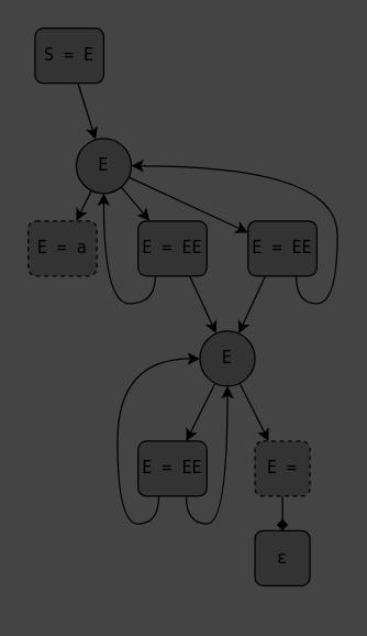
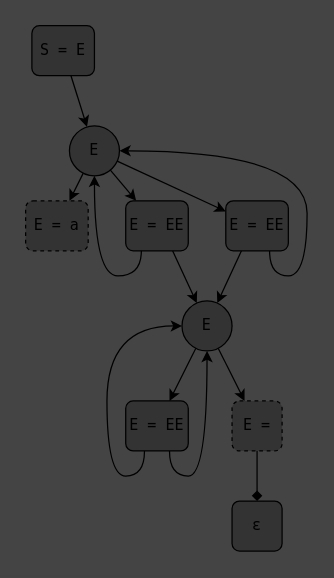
  <mxCell id="0" />
  <mxCell id="1" parent="0" />
  <mxCell id="2" value="E = a" style="rounded=1;whiteSpace=wrap;html=1;fillColor=#333333;fontFamily=monospace;dashed=1;" parent="1" vertex="1"><mxGeometry x="20" y="160" width="50" height="40" as="geometry" /></mxCell>
- <mxCell id="3" value="ε" style="rounded=1;whiteSpace=wrap;html=1;fillColor=#333333;fontFamily=monospace;" parent="1" vertex="1"><mxGeometry x="185" y="385" width="40" height="40" as="geometry" /></mxCell>
+ <mxCell id="3" value="ε" style="rounded=1;whiteSpace=wrap;html=1;fillColor=#333333;fontFamily=monospace;" parent="1" vertex="1"><mxGeometry x="185" y="400" width="40" height="40" as="geometry" /></mxCell>
  <mxCell id="4" style="edgeStyle=orthogonalEdgeStyle;rounded=0;orthogonalLoop=1;jettySize=auto;html=1;fontFamily=monospace;fontSize=12;fontColor=default;endArrow=diamond;" parent="1" source="5" target="3" edge="1"><mxGeometry relative="1" as="geometry" /></mxCell>
  <mxCell id="5" value="E =" style="rounded=1;whiteSpace=wrap;html=1;fillColor=#333333;fontFamily=monospace;dashed=1;" parent="1" vertex="1"><mxGeometry x="185" y="320" width="40" height="40" as="geometry" /></mxCell>
  <mxCell id="6" style="edgeStyle=none;shape=connector;rounded=0;orthogonalLoop=1;jettySize=auto;html=1;strokeColor=default;align=center;verticalAlign=middle;fontFamily=monospace;fontSize=12;fontColor=default;labelBackgroundColor=default;endArrow=classic;" parent="1" source="9" target="2" edge="1"><mxGeometry relative="1" as="geometry" /></mxCell>
  <mxCell id="7" style="rounded=0;orthogonalLoop=1;jettySize=auto;html=1;" parent="1" source="9" target="12" edge="1"><mxGeometry relative="1" as="geometry" /></mxCell>
  <mxCell id="8" style="rounded=0;orthogonalLoop=1;jettySize=auto;html=1;" parent="1" source="9" target="15" edge="1"><mxGeometry relative="1" as="geometry" /></mxCell>
  <mxCell id="9" value="E" style="ellipse;whiteSpace=wrap;html=1;aspect=fixed;rounded=1;strokeColor=default;align=center;verticalAlign=middle;fontFamily=monospace;fontSize=12;fontColor=default;labelBackgroundColor=none;fillColor=#333333;" parent="1" vertex="1"><mxGeometry x="55" y="100" width="40" height="40" as="geometry" /></mxCell>
  <mxCell id="10" style="edgeStyle=none;shape=connector;rounded=0;orthogonalLoop=1;jettySize=auto;html=1;strokeColor=default;align=center;verticalAlign=middle;fontFamily=monospace;fontSize=12;fontColor=default;labelBackgroundColor=default;endArrow=classic;exitX=0.75;exitY=1;exitDx=0;exitDy=0;" parent="1" source="12" target="18" edge="1"><mxGeometry relative="1" as="geometry" /></mxCell>
  <mxCell id="11" style="edgeStyle=orthogonalEdgeStyle;shape=connector;rounded=0;orthogonalLoop=1;jettySize=auto;html=1;exitX=0.25;exitY=1;exitDx=0;exitDy=0;strokeColor=default;align=center;verticalAlign=middle;fontFamily=monospace;fontSize=12;fontColor=default;labelBackgroundColor=default;endArrow=classic;curved=1;" parent="1" source="12" target="9" edge="1"><mxGeometry relative="1" as="geometry" /></mxCell>
  <mxCell id="12" value="E = EE" style="rounded=1;whiteSpace=wrap;html=1;fillColor=#333333;fontFamily=monospace;" parent="1" vertex="1"><mxGeometry x="100" y="160" width="50" height="40" as="geometry" /></mxCell>
  <mxCell id="13" style="edgeStyle=none;shape=connector;rounded=0;orthogonalLoop=1;jettySize=auto;html=1;strokeColor=default;align=center;verticalAlign=middle;fontFamily=monospace;fontSize=12;fontColor=default;labelBackgroundColor=default;endArrow=classic;exitX=0.25;exitY=1;exitDx=0;exitDy=0;" parent="1" source="15" target="18" edge="1"><mxGeometry relative="1" as="geometry" /></mxCell>
  <mxCell id="14" style="edgeStyle=orthogonalEdgeStyle;shape=connector;rounded=0;orthogonalLoop=1;jettySize=auto;html=1;strokeColor=default;align=center;verticalAlign=middle;fontFamily=monospace;fontSize=12;fontColor=default;labelBackgroundColor=default;endArrow=classic;curved=1;" parent="1" source="15" target="9" edge="1"><mxGeometry relative="1" as="geometry"><Array as="points"><mxPoint x="215" y="220" /><mxPoint x="245" y="220" /><mxPoint x="245" y="120" /></Array></mxGeometry></mxCell>
  <mxCell id="15" value="E = EE" style="rounded=1;whiteSpace=wrap;html=1;fillColor=#333333;fontFamily=monospace;" parent="1" vertex="1"><mxGeometry x="180" y="160" width="50" height="40" as="geometry" /></mxCell>
  <mxCell id="16" style="edgeStyle=none;shape=connector;rounded=0;orthogonalLoop=1;jettySize=auto;html=1;strokeColor=default;align=center;verticalAlign=middle;fontFamily=monospace;fontSize=12;fontColor=default;labelBackgroundColor=default;endArrow=classic;" parent="1" source="18" target="5" edge="1"><mxGeometry relative="1" as="geometry" /></mxCell>
  <mxCell id="17" style="edgeStyle=none;shape=connector;rounded=0;orthogonalLoop=1;jettySize=auto;html=1;strokeColor=default;align=center;verticalAlign=middle;fontFamily=monospace;fontSize=12;fontColor=default;labelBackgroundColor=default;endArrow=classic;" parent="1" source="18" target="21" edge="1"><mxGeometry relative="1" as="geometry" /></mxCell>
  <mxCell id="18" value="E" style="ellipse;whiteSpace=wrap;html=1;aspect=fixed;rounded=1;strokeColor=default;align=center;verticalAlign=middle;fontFamily=monospace;fontSize=12;fontColor=default;labelBackgroundColor=none;fillColor=#333333;" parent="1" vertex="1"><mxGeometry x="145" y="240" width="40" height="40" as="geometry" /></mxCell>
  <mxCell id="19" style="edgeStyle=orthogonalEdgeStyle;shape=connector;rounded=0;orthogonalLoop=1;jettySize=auto;html=1;strokeColor=default;align=center;verticalAlign=middle;fontFamily=monospace;fontSize=12;fontColor=default;labelBackgroundColor=default;endArrow=classic;curved=1;" parent="1" source="21" target="18" edge="1"><mxGeometry relative="1" as="geometry"><Array as="points"><mxPoint x="135" y="380" /><mxPoint x="165" y="380" /></Array></mxGeometry></mxCell>
  <mxCell id="20" style="edgeStyle=orthogonalEdgeStyle;shape=connector;rounded=0;orthogonalLoop=1;jettySize=auto;html=1;strokeColor=default;align=center;verticalAlign=middle;fontFamily=monospace;fontSize=12;fontColor=default;labelBackgroundColor=default;endArrow=classic;curved=1;" parent="1" source="21" target="18" edge="1"><mxGeometry relative="1" as="geometry"><Array as="points"><mxPoint x="115" y="380" /><mxPoint x="85" y="380" /><mxPoint x="85" y="260" /></Array></mxGeometry></mxCell>
  <mxCell id="21" value="E = EE" style="rounded=1;whiteSpace=wrap;html=1;fillColor=#333333;fontFamily=monospace;" parent="1" vertex="1"><mxGeometry x="100" y="320" width="50" height="40" as="geometry" /></mxCell>
  <mxCell id="22" style="edgeStyle=none;shape=connector;rounded=0;orthogonalLoop=1;jettySize=auto;html=1;strokeColor=default;align=center;verticalAlign=middle;fontFamily=monospace;fontSize=12;fontColor=default;labelBackgroundColor=default;endArrow=classic;" parent="1" source="23" target="9" edge="1"><mxGeometry relative="1" as="geometry" /></mxCell>
  <mxCell id="23" value="S = E" style="rounded=1;whiteSpace=wrap;html=1;fillColor=#333333;fontFamily=monospace;" parent="1" vertex="1"><mxGeometry x="25" y="20" width="50" height="40" as="geometry" /></mxCell>
